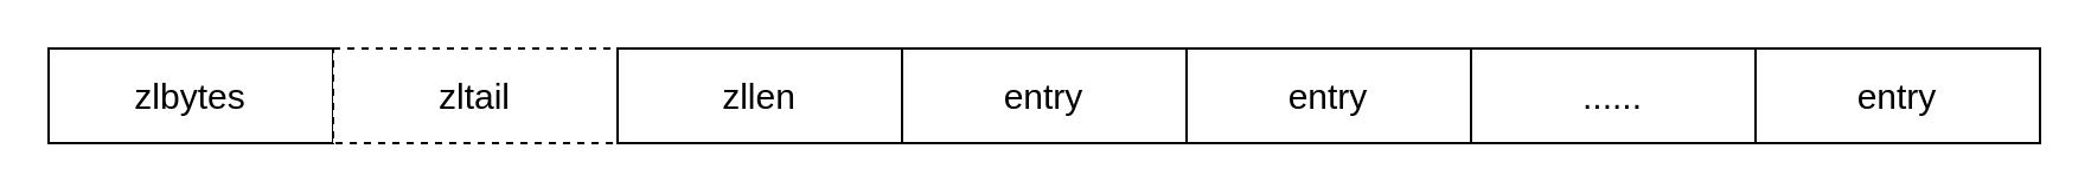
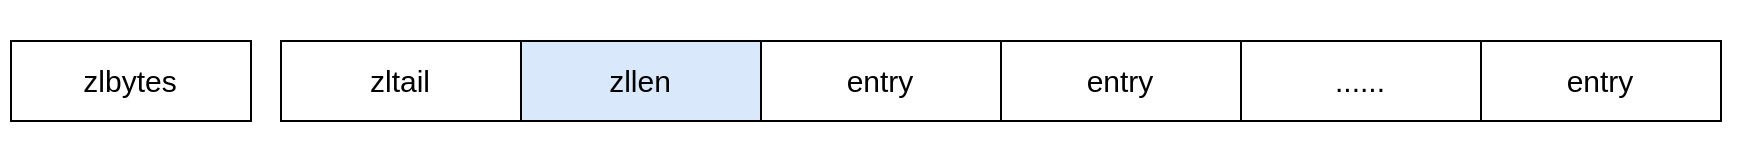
  <mxCell id="0" />
  <mxCell id="1" parent="0" />
- <mxCell id="2" value="zlbytes" style="rounded=0;whiteSpace=wrap;html=1;fontSize=15;" vertex="1" parent="1"><mxGeometry x="20" y="20" width="120" height="40" as="geometry" /></mxCell>
- <mxCell id="3" value="zltail" style="rounded=0;whiteSpace=wrap;html=1;fontSize=15;dashed=1;" vertex="1" parent="1"><mxGeometry x="140" y="20" width="120" height="40" as="geometry" /></mxCell>
- <mxCell id="4" value="zllen" style="rounded=0;whiteSpace=wrap;html=1;fontSize=15;" vertex="1" parent="1"><mxGeometry x="260" y="20" width="120" height="40" as="geometry" /></mxCell>
+ <mxCell id="2" value="zlbytes" style="rounded=0;whiteSpace=wrap;html=1;fontSize=15;" vertex="1" parent="1"><mxGeometry x="5" y="20" width="120" height="40" as="geometry" /></mxCell>
+ <mxCell id="3" value="zltail" style="rounded=0;whiteSpace=wrap;html=1;fontSize=15;" vertex="1" parent="1"><mxGeometry x="140" y="20" width="120" height="40" as="geometry" /></mxCell>
+ <mxCell id="4" value="zllen" style="rounded=0;whiteSpace=wrap;html=1;fontSize=15;fillColor=#dae8fc;" vertex="1" parent="1"><mxGeometry x="260" y="20" width="120" height="40" as="geometry" /></mxCell>
  <mxCell id="5" value="entry" style="rounded=0;whiteSpace=wrap;html=1;fontSize=15;" vertex="1" parent="1"><mxGeometry x="380" y="20" width="120" height="40" as="geometry" /></mxCell>
  <mxCell id="6" value="entry" style="rounded=0;whiteSpace=wrap;html=1;fontSize=15;" vertex="1" parent="1"><mxGeometry x="500" y="20" width="120" height="40" as="geometry" /></mxCell>
  <mxCell id="7" value="......" style="rounded=0;whiteSpace=wrap;html=1;fontSize=15;" vertex="1" parent="1"><mxGeometry x="620" y="20" width="120" height="40" as="geometry" /></mxCell>
  <mxCell id="8" value="entry" style="rounded=0;whiteSpace=wrap;html=1;fontSize=15;" vertex="1" parent="1"><mxGeometry x="740" y="20" width="120" height="40" as="geometry" /></mxCell>
